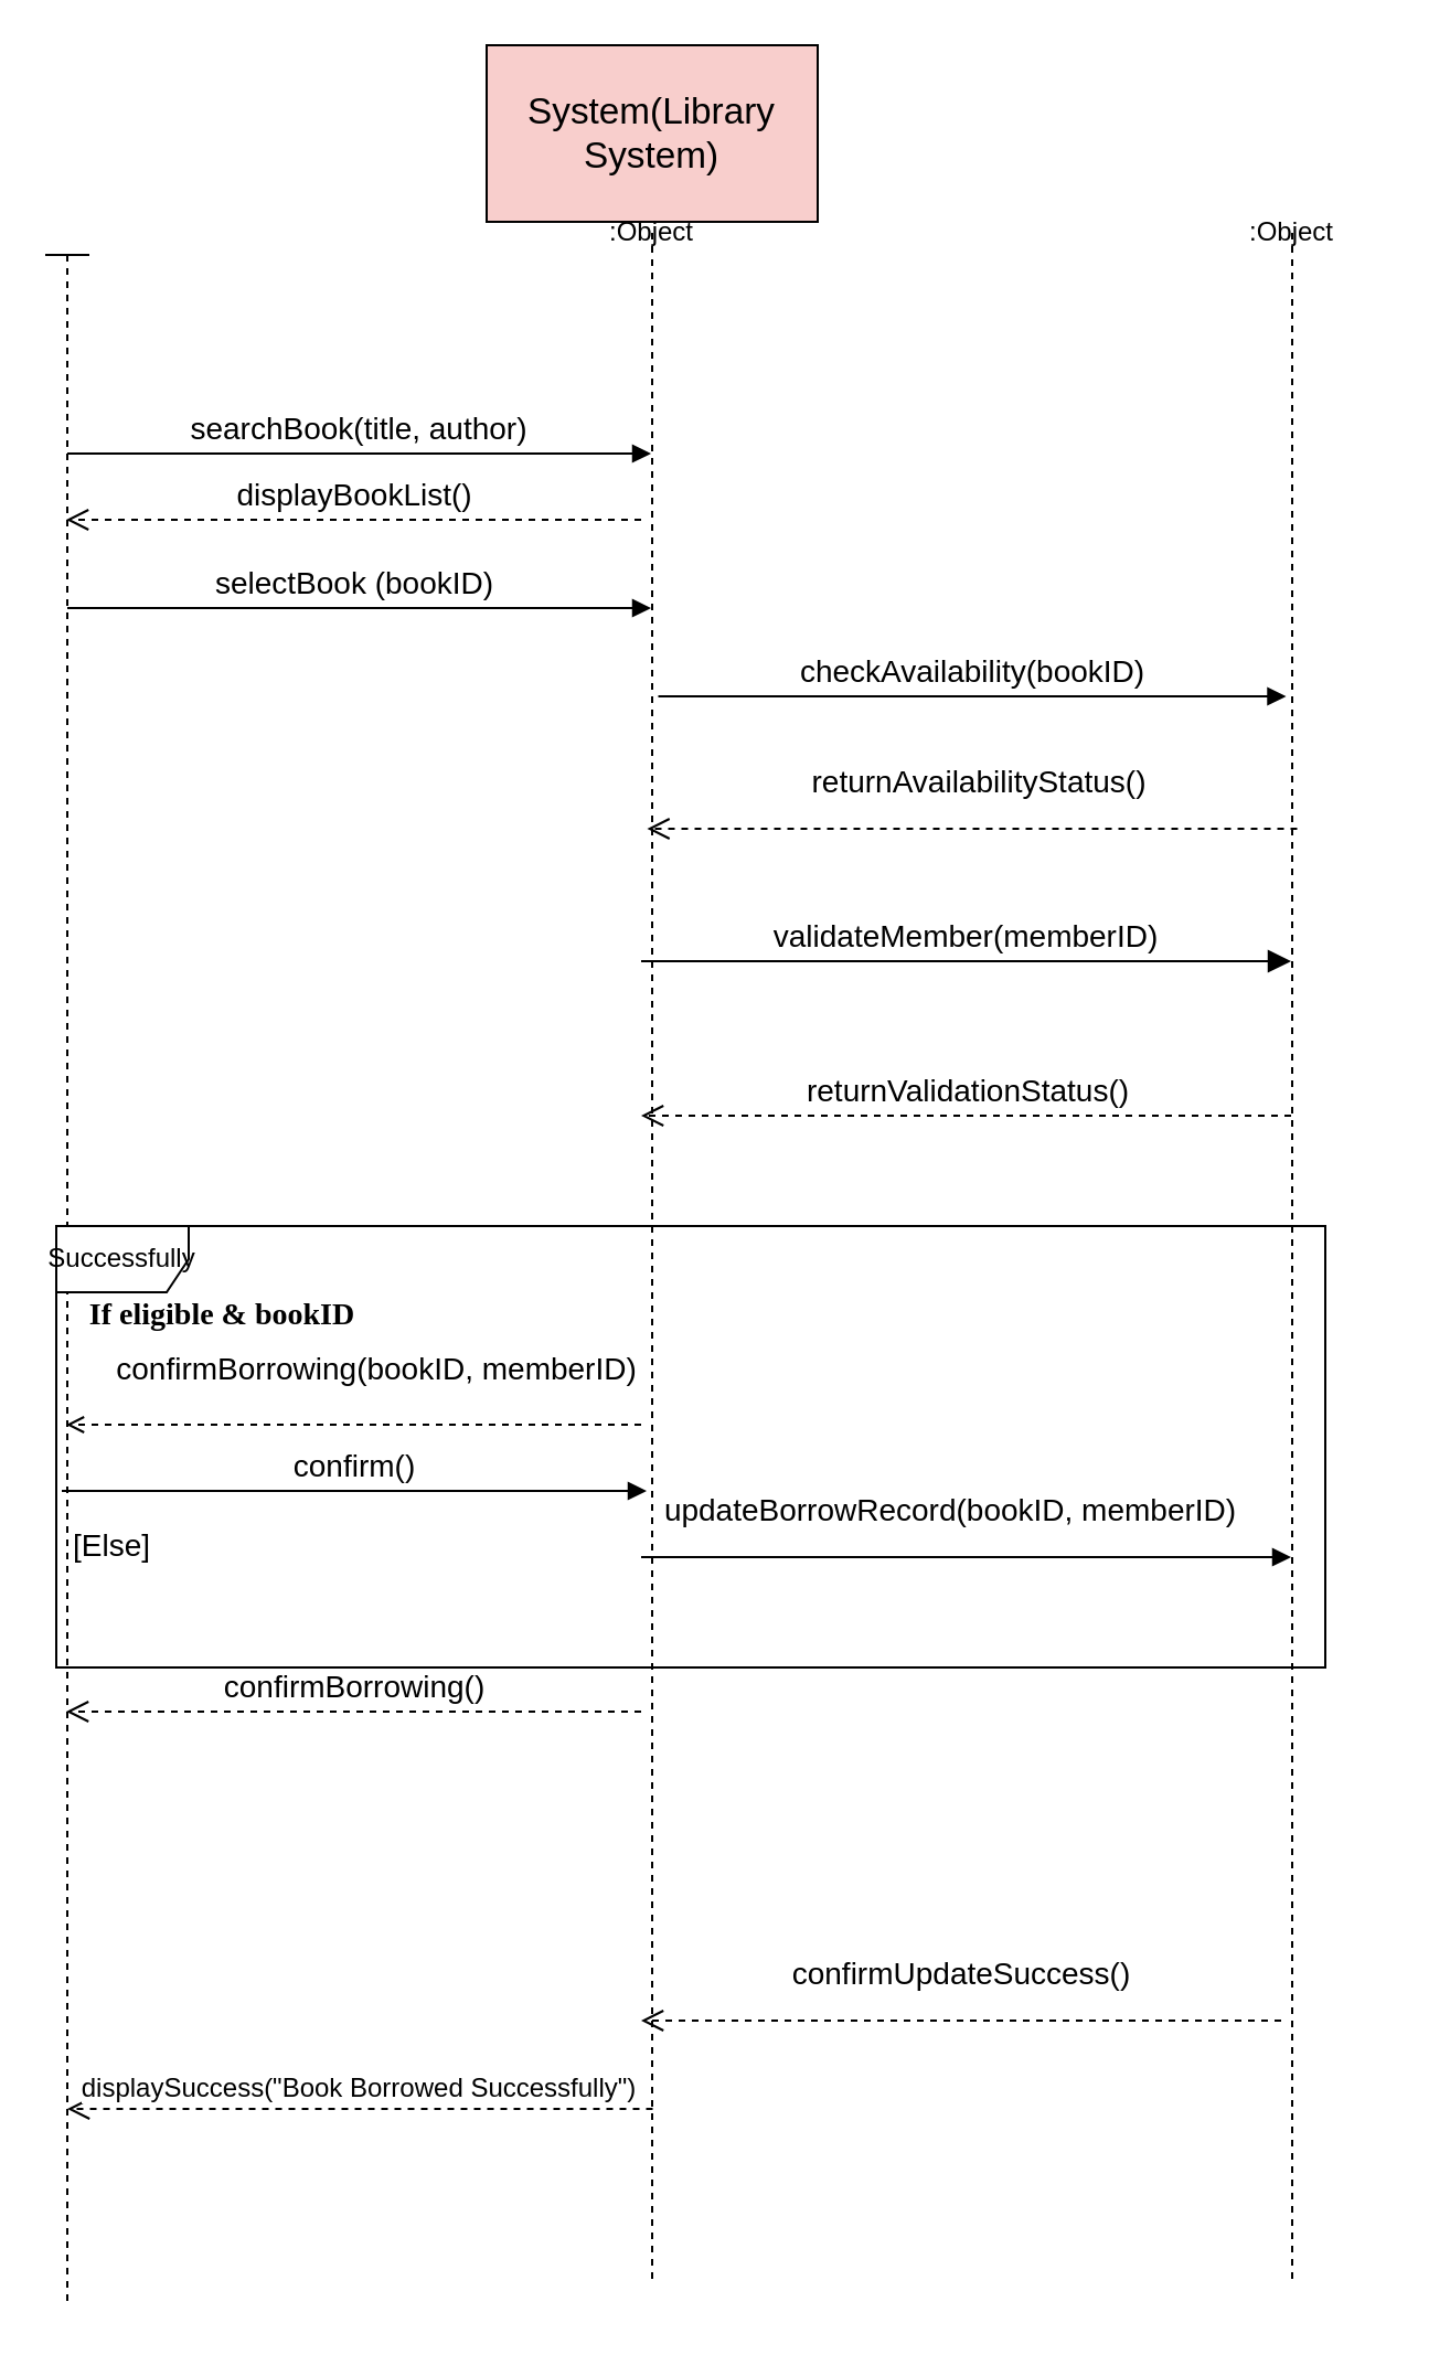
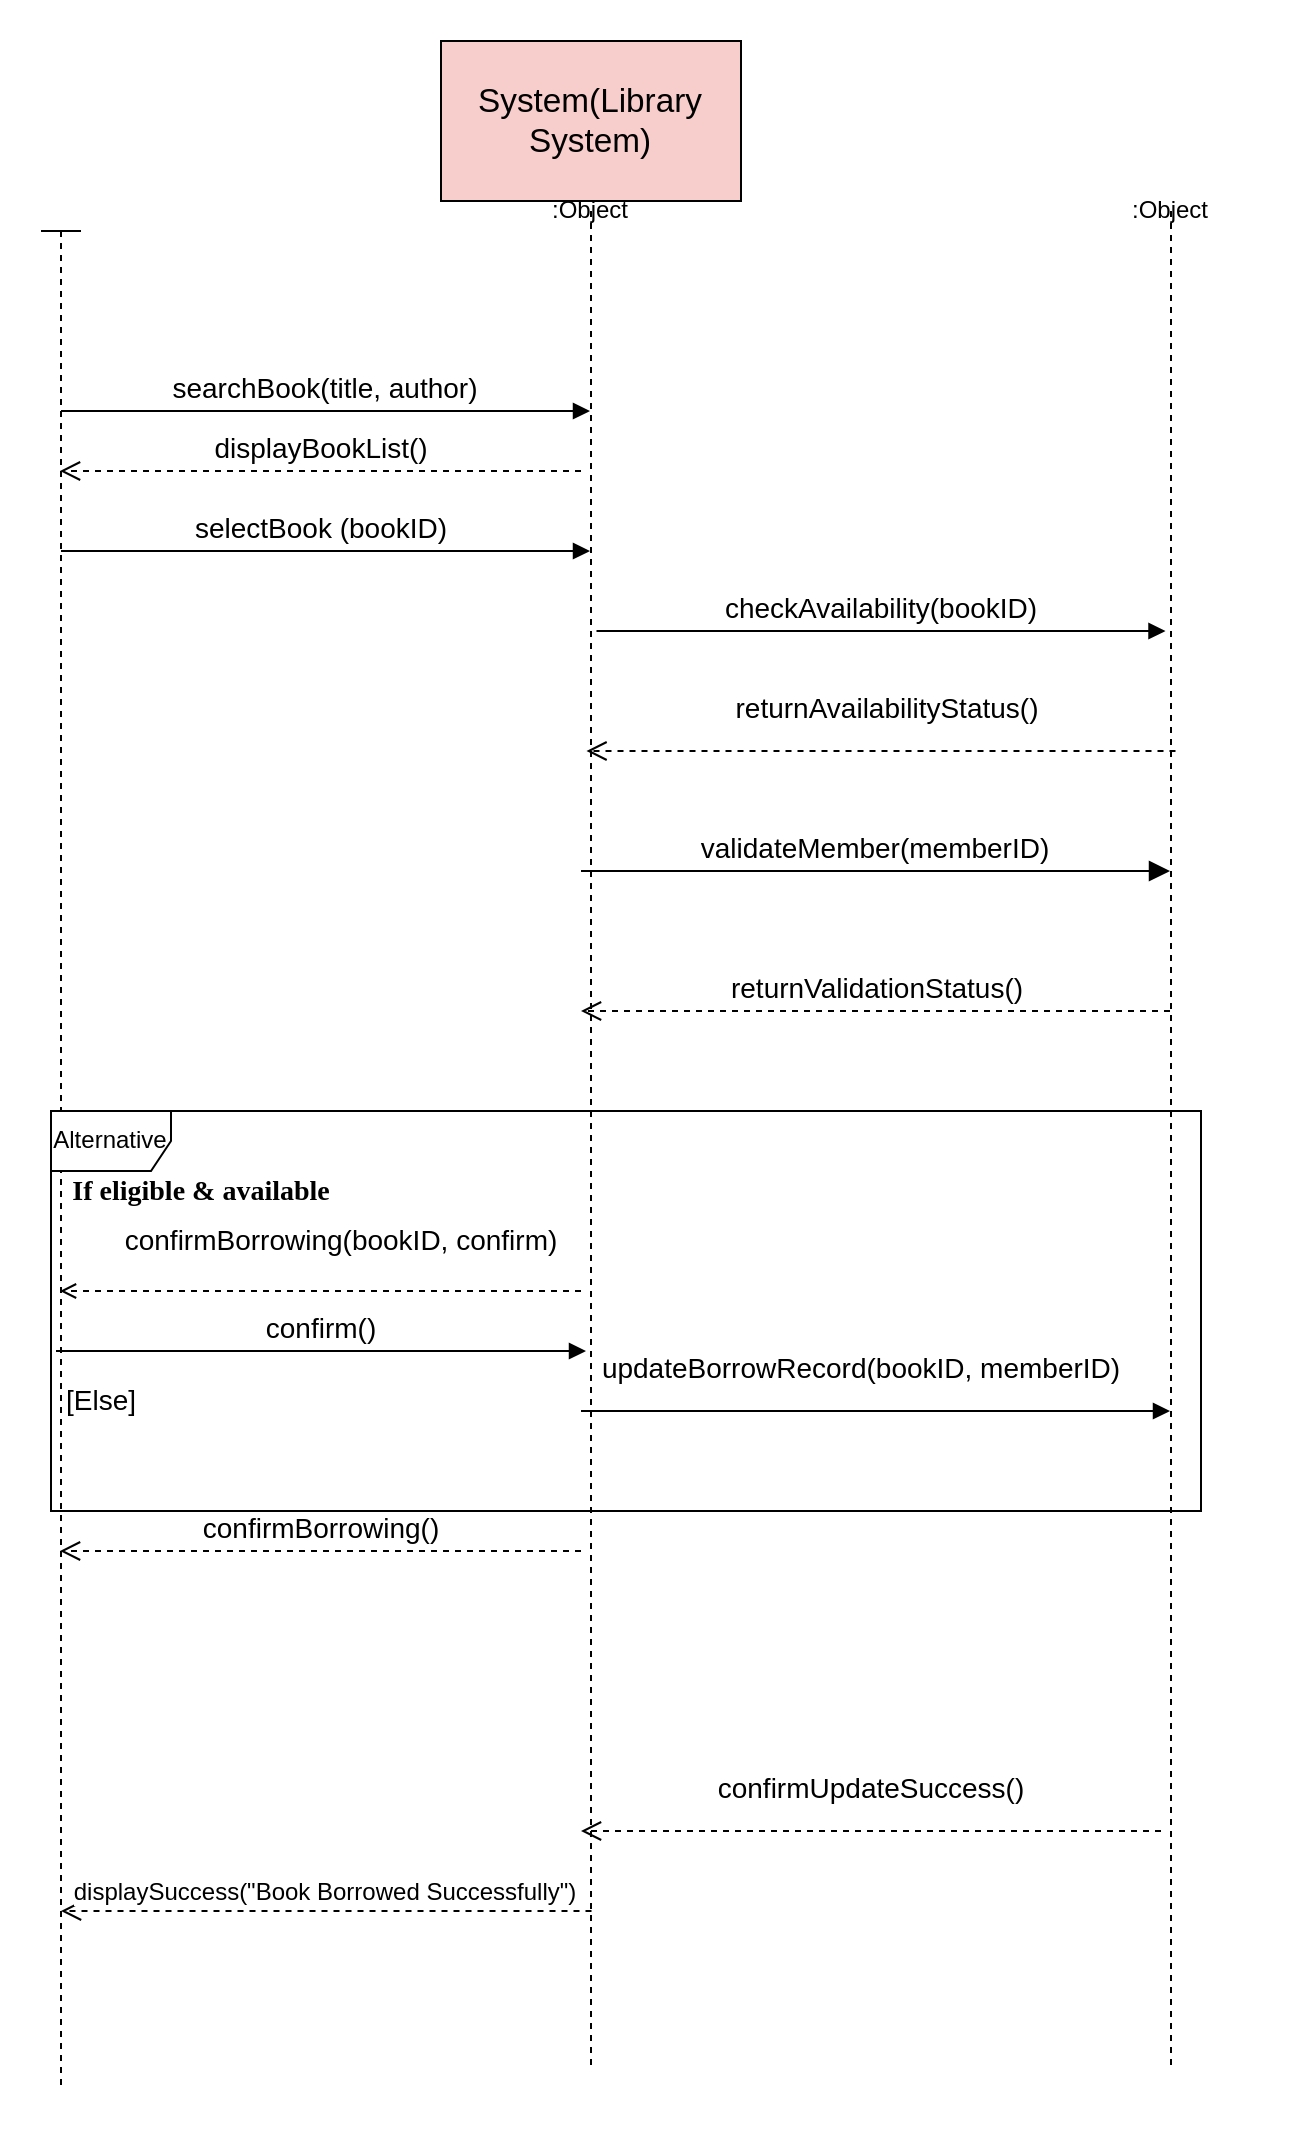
  <mxCell id="0" />
  <mxCell id="1" parent="0" />
  <mxCell id="2" value="&lt;span data-lucid-content=&quot;{&amp;quot;t&amp;quot;:&amp;quot;System(Library System)&amp;quot;,&amp;quot;m&amp;quot;:[{&amp;quot;s&amp;quot;:0,&amp;quot;n&amp;quot;:&amp;quot;s&amp;quot;,&amp;quot;v&amp;quot;:22.222,&amp;quot;e&amp;quot;:22},{&amp;quot;s&amp;quot;:0,&amp;quot;n&amp;quot;:&amp;quot;fsp&amp;quot;,&amp;quot;v&amp;quot;:&amp;quot;ss_presetShapeStyle1_textStyle&amp;quot;,&amp;quot;e&amp;quot;:22},{&amp;quot;s&amp;quot;:0,&amp;quot;n&amp;quot;:&amp;quot;fsp2&amp;quot;,&amp;quot;v&amp;quot;:&amp;quot;ss_presetShapeStyle1_textStyle&amp;quot;,&amp;quot;e&amp;quot;:22}]}&quot; data-lucid-type=&quot;application/vnd.lucid.text&quot;&gt;&lt;span style=&quot;font-size: 16.667px;&quot;&gt;System(Library System)&lt;/span&gt;&lt;/span&gt;" style="html=1;whiteSpace=wrap;fillColor=#f8cecc;" parent="1" vertex="1"><mxGeometry x="220" y="20" width="150" height="80" as="geometry" /></mxCell>
  <mxCell id="3" value=":Object" style="shape=umlLifeline;perimeter=lifelinePerimeter;whiteSpace=wrap;html=1;container=1;dropTarget=0;collapsible=0;recursiveResize=0;outlineConnect=0;portConstraint=eastwest;newEdgeStyle={&quot;curved&quot;:0,&quot;rounded&quot;:0};size=0;" parent="1" vertex="1"><mxGeometry x="245" y="105" width="100" height="930" as="geometry" /></mxCell>
  <mxCell id="4" value=":Object" style="shape=umlLifeline;perimeter=lifelinePerimeter;whiteSpace=wrap;html=1;container=1;dropTarget=0;collapsible=0;recursiveResize=0;outlineConnect=0;portConstraint=eastwest;newEdgeStyle={&quot;curved&quot;:0,&quot;rounded&quot;:0};size=0;" parent="1" vertex="1"><mxGeometry x="535" y="105" width="100" height="930" as="geometry" /></mxCell>
  <mxCell id="5" value="" style="shape=umlLifeline;perimeter=lifelinePerimeter;whiteSpace=wrap;html=1;container=1;dropTarget=0;collapsible=0;recursiveResize=0;outlineConnect=0;portConstraint=eastwest;newEdgeStyle={&quot;curved&quot;:0,&quot;rounded&quot;:0};participant=umlActor;size=0;" parent="1" vertex="1"><mxGeometry x="20" y="115" width="20" height="930" as="geometry" /></mxCell>
  <mxCell id="6" value="&lt;font style=&quot;font-size: 14px;&quot;&gt;searchBook(title, author)&lt;/font&gt;" style="html=1;verticalAlign=bottom;endArrow=block;curved=0;rounded=0;" parent="1" target="3" edge="1"><mxGeometry width="80" relative="1" as="geometry"><mxPoint x="30" y="205" as="sourcePoint" /><mxPoint x="110" y="205" as="targetPoint" /></mxGeometry></mxCell>
  <mxCell id="7" value="&lt;font style=&quot;font-size: 14px;&quot;&gt;checkAvailability(bookID)&lt;/font&gt;" style="html=1;verticalAlign=bottom;endArrow=block;curved=0;rounded=0;" parent="1" edge="1"><mxGeometry width="80" relative="1" as="geometry"><mxPoint x="297.75" y="315" as="sourcePoint" /><mxPoint x="582.25" y="315" as="targetPoint" /><Array as="points" /></mxGeometry></mxCell>
  <mxCell id="8" value="&lt;font style=&quot;font-size: 14px;&quot;&gt;confirmUpdateSuccess()&lt;/font&gt;" style="html=1;verticalAlign=bottom;endArrow=open;dashed=1;endSize=8;curved=0;rounded=0;" parent="1" edge="1"><mxGeometry y="-10" relative="1" as="geometry"><mxPoint x="580" y="915" as="sourcePoint" /><mxPoint x="290" y="915" as="targetPoint" /><mxPoint as="offset" /></mxGeometry></mxCell>
  <mxCell id="9" value="&lt;font style=&quot;font-size: 14px;&quot;&gt;validateMember(memberID)&lt;/font&gt;" style="html=1;verticalAlign=bottom;endArrow=block;curved=0;rounded=0;fontSize=12;startSize=8;endSize=8;" parent="1" target="4" edge="1"><mxGeometry width="80" relative="1" as="geometry"><mxPoint x="290" y="435" as="sourcePoint" /><mxPoint x="370" y="435" as="targetPoint" /></mxGeometry></mxCell>
  <mxCell id="10" value="&lt;font style=&quot;font-size: 14px;&quot;&gt;returnAvailabilityStatus()&lt;/font&gt;" style="html=1;verticalAlign=bottom;endArrow=open;dashed=1;endSize=8;curved=0;rounded=0;" edge="1" parent="1"><mxGeometry x="-0.019" y="-10" relative="1" as="geometry"><mxPoint x="587.25" y="375" as="sourcePoint" /><mxPoint x="292.75" y="375" as="targetPoint" /><mxPoint as="offset" /></mxGeometry></mxCell>
  <mxCell id="11" value="&lt;font style=&quot;font-size: 14px;&quot;&gt;returnValidationStatus()&lt;/font&gt;" style="html=1;verticalAlign=bottom;endArrow=open;dashed=1;endSize=8;curved=0;rounded=0;" edge="1" parent="1" source="4"><mxGeometry x="-0.002" relative="1" as="geometry"><mxPoint x="370" y="505" as="sourcePoint" /><mxPoint x="290" y="505" as="targetPoint" /><mxPoint as="offset" /></mxGeometry></mxCell>
  <mxCell id="12" value="&lt;font style=&quot;font-size: 14px;&quot;&gt;confirmBorrowing()&lt;/font&gt;" style="html=1;verticalAlign=bottom;endArrow=open;dashed=1;endSize=8;curved=0;rounded=0;" edge="1" parent="1"><mxGeometry relative="1" as="geometry"><mxPoint x="290" y="775" as="sourcePoint" /><mxPoint x="29.5" y="775" as="targetPoint" /><Array as="points"><mxPoint x="250" y="775" /></Array></mxGeometry></mxCell>
  <mxCell id="13" value="&lt;font style=&quot;font-size: 14px;&quot;&gt;confirm()&lt;/font&gt;" style="html=1;verticalAlign=bottom;endArrow=block;curved=0;rounded=0;" edge="1" parent="1"><mxGeometry x="-0.003" width="80" relative="1" as="geometry"><mxPoint x="27.5" y="675" as="sourcePoint" /><mxPoint x="292.5" y="675" as="targetPoint" /><mxPoint as="offset" /></mxGeometry></mxCell>
  <mxCell id="14" value="&lt;font style=&quot;font-size: 14px;&quot;&gt;updateBorrowRecord(bookID, memberID)&lt;/font&gt;" style="html=1;verticalAlign=bottom;endArrow=block;curved=0;rounded=0;" edge="1" parent="1"><mxGeometry x="-0.049" y="10" width="80" relative="1" as="geometry"><mxPoint x="290" y="705" as="sourcePoint" /><mxPoint x="584.5" y="705" as="targetPoint" /><Array as="points"><mxPoint x="340" y="705" /></Array><mxPoint as="offset" /></mxGeometry></mxCell>
  <mxCell id="15" value="&lt;font style=&quot;font-size: 12px;&quot;&gt;displaySuccess(&quot;Book Borrowed Successfully&quot;)&lt;/font&gt;" style="html=1;verticalAlign=bottom;endArrow=open;dashed=1;endSize=8;curved=0;rounded=0;" edge="1" parent="1"><mxGeometry x="0.003" relative="1" as="geometry"><mxPoint x="295.25" y="955" as="sourcePoint" /><mxPoint x="30" y="955" as="targetPoint" /><Array as="points"><mxPoint x="170.75" y="955" /></Array><mxPoint as="offset" /></mxGeometry></mxCell>
- <mxCell id="16" value="Successfully" style="shape=umlFrame;whiteSpace=wrap;html=1;pointerEvents=0;" vertex="1" parent="1"><mxGeometry x="25" y="555" width="575" height="200" as="geometry" /></mxCell>
+ <mxCell id="16" value="Alternative" style="shape=umlFrame;whiteSpace=wrap;html=1;pointerEvents=0;" vertex="1" parent="1"><mxGeometry x="25" y="555" width="575" height="200" as="geometry" /></mxCell>
  <mxCell id="17" value="&lt;font style=&quot;font-size: 14px;&quot;&gt;[Else]&lt;/font&gt;" style="text;html=1;align=center;verticalAlign=middle;resizable=0;points=[];autosize=1;strokeColor=none;fillColor=none;" vertex="1" parent="1"><mxGeometry x="20" y="685" width="60" height="30" as="geometry" /></mxCell>
  <mxCell id="18" value="&lt;font style=&quot;font-size: 14px;&quot;&gt;displayBookList()&lt;/font&gt;" style="html=1;verticalAlign=bottom;endArrow=open;dashed=1;endSize=8;curved=0;rounded=0;" edge="1" parent="1" target="5"><mxGeometry relative="1" as="geometry"><mxPoint x="290" y="235" as="sourcePoint" /><mxPoint x="210" y="235" as="targetPoint" /></mxGeometry></mxCell>
  <mxCell id="19" value="&lt;font style=&quot;font-size: 14px;&quot;&gt;selectBook (bookID)&lt;/font&gt;" style="html=1;verticalAlign=bottom;endArrow=block;curved=0;rounded=0;" edge="1" parent="1" target="3"><mxGeometry x="-0.014" width="80" relative="1" as="geometry"><mxPoint x="30" y="275" as="sourcePoint" /><mxPoint x="110" y="275" as="targetPoint" /><Array as="points"><mxPoint x="70" y="275" /></Array><mxPoint as="offset" /></mxGeometry></mxCell>
- <mxCell id="20" value="&lt;b&gt;&lt;span style=&quot;line-height: 200%; font-family: &amp;quot;Times New Roman&amp;quot;, serif;&quot; lang=&quot;EN-US&quot;&gt;&lt;font style=&quot;font-size: 14px;&quot;&gt;If&amp;nbsp;&lt;/font&gt;&lt;font style=&quot;font-size: 14px;&quot;&gt;eligible &amp;amp; bookID&lt;/font&gt;&lt;/span&gt;&lt;/b&gt;" style="text;html=1;align=center;verticalAlign=middle;resizable=0;points=[];autosize=1;strokeColor=none;fillColor=none;" vertex="1" parent="1"><mxGeometry x="25" y="575" width="150" height="40" as="geometry" /></mxCell>
- <mxCell id="21" value="&lt;span style=&quot;font-size: 14px; background-color: rgb(255, 255, 255);&quot;&gt;confirmBorrowing(bookID, memberID)&lt;/span&gt;" style="text;html=1;align=center;verticalAlign=middle;resizable=0;points=[];autosize=1;strokeColor=none;fillColor=none;" vertex="1" parent="1"><mxGeometry x="40" y="605" width="260" height="30" as="geometry" /></mxCell>
+ <mxCell id="20" value="&lt;b&gt;&lt;span style=&quot;line-height: 200%; font-family: &amp;quot;Times New Roman&amp;quot;, serif;&quot; lang=&quot;EN-US&quot;&gt;&lt;font style=&quot;font-size: 14px;&quot;&gt;If&amp;nbsp;&lt;/font&gt;&lt;font style=&quot;font-size: 14px;&quot;&gt;eligible &amp;amp; available&lt;/font&gt;&lt;/span&gt;&lt;/b&gt;" style="text;html=1;align=center;verticalAlign=middle;resizable=0;points=[];autosize=1;strokeColor=none;fillColor=none;" vertex="1" parent="1"><mxGeometry x="25" y="575" width="150" height="40" as="geometry" /></mxCell>
+ <mxCell id="21" value="&lt;span style=&quot;font-size: 14px; background-color: rgb(255, 255, 255);&quot;&gt;confirmBorrowing(bookID, confirm)&lt;/span&gt;" style="text;html=1;align=center;verticalAlign=middle;resizable=0;points=[];autosize=1;strokeColor=none;fillColor=none;" vertex="1" parent="1"><mxGeometry x="40" y="605" width="260" height="30" as="geometry" /></mxCell>
  <mxCell id="22" value="" style="html=1;verticalAlign=bottom;endArrow=open;dashed=1;curved=0;rounded=0;" edge="1" parent="1" target="5"><mxGeometry relative="1" as="geometry"><mxPoint x="290" y="645" as="sourcePoint" /><mxPoint x="210" y="645" as="targetPoint" /></mxGeometry></mxCell>
